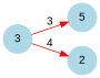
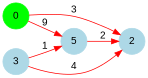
  digraph {
    fontname="Liberation Sans"
    rankdir=LR
    node [color=lightblue fontname="Liberation Sans" shape=circle style=filled]
    edge [color=red fontname="Liberation Sans"]
+   0 [color=green]
    n2 [label=5]
    2
    3
-   3 -> n2 [label=3]
+   0 -> n2 [label=9]
+   0 -> 2 [label=3]
+   n2 -> 2 [label=2]
+   3 -> n2 [label=1]
    3 -> 2 [label=4]
  }
